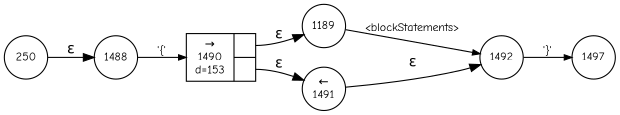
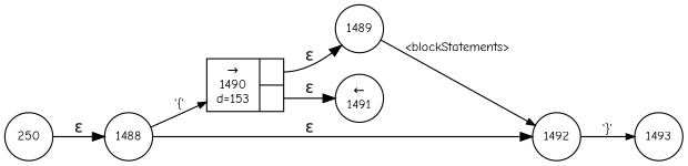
  digraph {
    fontname="Comic Neue"
    rankdir=LR
    node [fixedsize=true fontname="Comic Neue" fontsize=11 peripheries=1 shape=circle]
    edge [fontname="Comic Neue"]
    n1 [label=1488 width=.55]
    n2 [fixedsize=false label="{&rarr;\n1490\nd=153|{<p0>|<p1>}}" shape=record]
-   n3 [label=1189 width=.55]
+   n3 [label=1489 width=.55]
    n4 [label="&larr;\n1491" width=.55]
    n5 [label=1492 width=.55]
-   n6 [label=1497 width=.55]
+   n6 [label=1493 width=.55]
    n7 [label=250 width=.55]
    n1 -> n2 [arrowhead=normal arrowsize=.7 fontsize=11 label="'{'"]
    n2 -> n3 [label="&epsilon;" tailport=p0]
    n2 -> n4 [label="&epsilon;" tailport=p1]
    n3 -> n5 [arrowhead=normal arrowsize=.7 fontsize=11 label="<blockStatements>"]
-   n4 -> n5 [label="&epsilon;"]
+   n1 -> n5 [label="&epsilon;"]
    n5 -> n6 [arrowhead=normal arrowsize=.7 fontsize=11 label="'}'"]
    n7 -> n1 [label="&epsilon;"]
  }
